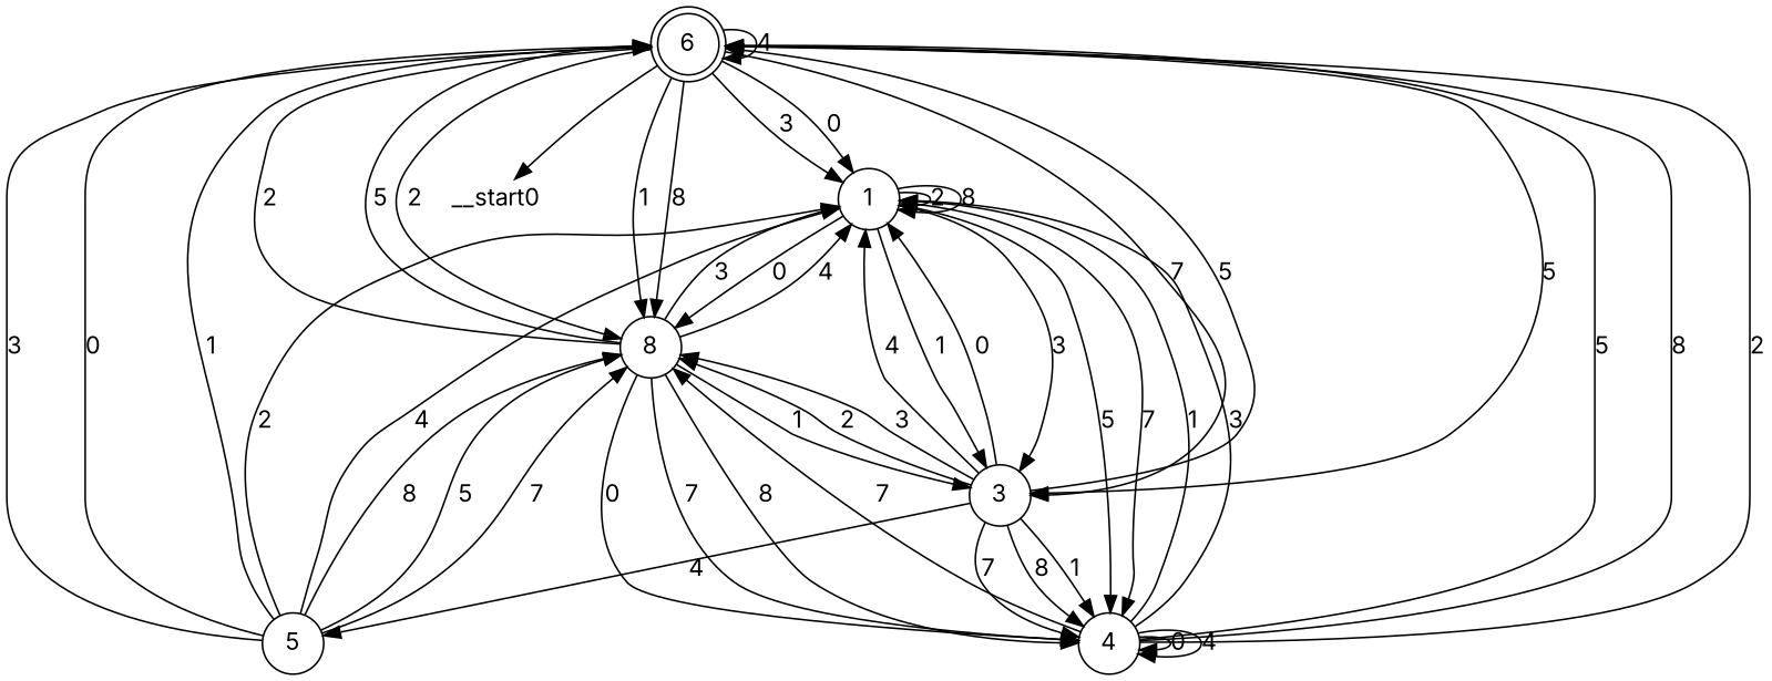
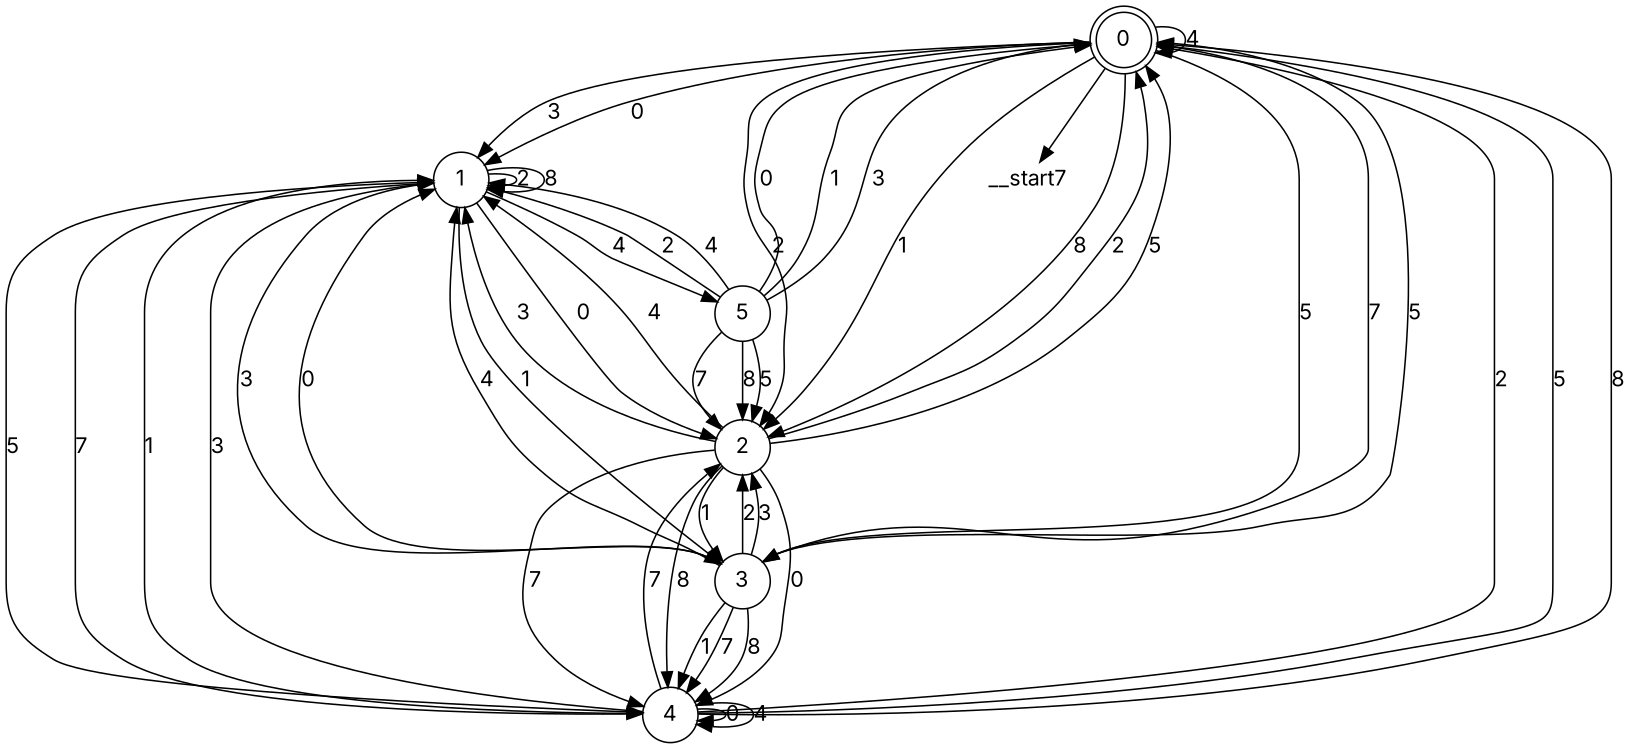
  digraph {
    fontname=Inter
    node [fontname=Inter shape=circle]
    edge [fontname=Inter]
-   n1 [label=6 shape=doublecircle]
+   n1 [label=0 shape=doublecircle]
    n2 [label=1]
-   n3 [label=8]
+   n3 [label=2]
    n4 [label=3]
-   __start0 [height=0 shape=none width=0]
+   __start0 [height=0 shape=none width=0 label=__start7]
    n6 [label=4]
    n7 [label=5]
    n1 -> n1 [label=4]
    n1 -> n2 [label=0]
    n1 -> n2 [label=3]
    n1 -> n3 [label=2]
    n1 -> n3 [label=1]
    n1 -> n3 [label=8]
    n1 -> n4 [label=5]
    n1 -> n4 [label=7]
    n1 -> __start0
    n2 -> n2 [label=2]
    n2 -> n2 [label=8]
    n2 -> n3 [label=0]
    n2 -> n4 [label=1]
    n2 -> n4 [label=3]
    n2 -> n6 [label=5]
    n2 -> n6 [label=7]
-   n4 -> n7 [label=4]
+   n2 -> n7 [label=4]
    n3 -> n1 [label=2]
    n3 -> n1 [label=5]
    n3 -> n2 [label=4]
    n3 -> n2 [label=3]
    n3 -> n4 [label=1]
    n3 -> n6 [label=0]
    n3 -> n6 [label=7]
    n3 -> n6 [label=8]
    n4 -> n1 [label=5]
    n4 -> n2 [label=0]
    n4 -> n2 [label=4]
    n4 -> n3 [label=2]
    n4 -> n3 [label=3]
    n4 -> n6 [label=1]
    n4 -> n6 [label=7]
    n4 -> n6 [label=8]
    n6 -> n1 [label=2]
    n6 -> n1 [label=5]
    n6 -> n1 [label=8]
    n6 -> n2 [label=1]
    n6 -> n2 [label=3]
    n6 -> n3 [label=7]
    n6 -> n6 [label=0]
    n6 -> n6 [label=4]
    n7 -> n1 [label=0]
    n7 -> n1 [label=1]
    n7 -> n1 [label=3]
    n7 -> n2 [label=2]
    n7 -> n2 [label=4]
    n7 -> n3 [label=5]
    n7 -> n3 [label=7]
    n7 -> n3 [label=8]
  }
